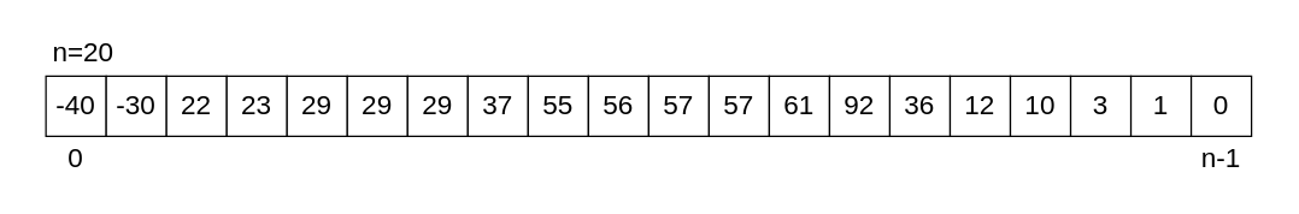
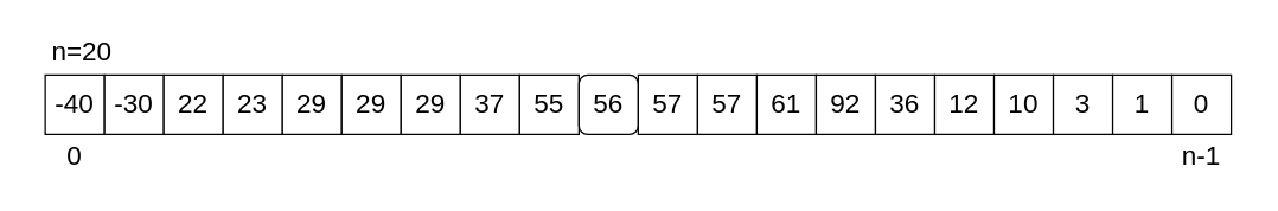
  <mxCell id="0" />
  <mxCell id="1" parent="0" />
  <mxCell id="2" value="&lt;font style=&quot;font-size: 18px&quot;&gt;-40&lt;/font&gt;" style="rounded=0;whiteSpace=wrap;html=1;" vertex="1" parent="1"><mxGeometry x="30" y="50" width="40" height="40" as="geometry" /></mxCell>
  <mxCell id="3" value="&lt;font style=&quot;font-size: 18px&quot;&gt;-30&lt;/font&gt;" style="rounded=0;whiteSpace=wrap;html=1;" vertex="1" parent="1"><mxGeometry x="70" y="50" width="40" height="40" as="geometry" /></mxCell>
  <mxCell id="4" value="&lt;font style=&quot;font-size: 18px&quot;&gt;22&lt;/font&gt;" style="rounded=0;whiteSpace=wrap;html=1;" vertex="1" parent="1"><mxGeometry x="110" y="50" width="40" height="40" as="geometry" /></mxCell>
  <mxCell id="5" value="&lt;font style=&quot;font-size: 18px&quot;&gt;23&lt;/font&gt;" style="rounded=0;whiteSpace=wrap;html=1;" vertex="1" parent="1"><mxGeometry x="150" y="50" width="40" height="40" as="geometry" /></mxCell>
  <mxCell id="6" value="&lt;font style=&quot;font-size: 18px&quot;&gt;29&lt;/font&gt;" style="rounded=0;whiteSpace=wrap;html=1;" vertex="1" parent="1"><mxGeometry x="190" y="50" width="40" height="40" as="geometry" /></mxCell>
  <mxCell id="7" value="&lt;font style=&quot;font-size: 18px&quot;&gt;29&lt;/font&gt;" style="rounded=0;whiteSpace=wrap;html=1;" vertex="1" parent="1"><mxGeometry x="230" y="50" width="40" height="40" as="geometry" /></mxCell>
  <mxCell id="8" value="&lt;font style=&quot;font-size: 18px&quot;&gt;29&lt;/font&gt;" style="rounded=0;whiteSpace=wrap;html=1;" vertex="1" parent="1"><mxGeometry x="270" y="50" width="40" height="40" as="geometry" /></mxCell>
  <mxCell id="9" value="&lt;font style=&quot;font-size: 18px&quot;&gt;37&lt;/font&gt;" style="rounded=0;whiteSpace=wrap;html=1;" vertex="1" parent="1"><mxGeometry x="310" y="50" width="40" height="40" as="geometry" /></mxCell>
  <mxCell id="10" value="&lt;font style=&quot;font-size: 18px&quot;&gt;55&lt;/font&gt;" style="rounded=0;whiteSpace=wrap;html=1;" vertex="1" parent="1"><mxGeometry x="350" y="50" width="40" height="40" as="geometry" /></mxCell>
- <mxCell id="11" value="&lt;font style=&quot;font-size: 18px&quot;&gt;56&lt;/font&gt;" style="rounded=0;whiteSpace=wrap;html=1;" vertex="1" parent="1"><mxGeometry x="390" y="50" width="40" height="40" as="geometry" /></mxCell>
+ <mxCell id="11" value="&lt;font style=&quot;font-size: 18px&quot;&gt;56&lt;/font&gt;" style="whiteSpace=wrap;html=1;rounded=1;" vertex="1" parent="1"><mxGeometry x="390" y="50" width="40" height="40" as="geometry" /></mxCell>
  <mxCell id="12" value="&lt;font style=&quot;font-size: 18px&quot;&gt;57&lt;/font&gt;" style="rounded=0;whiteSpace=wrap;html=1;" vertex="1" parent="1"><mxGeometry x="430" y="50" width="40" height="40" as="geometry" /></mxCell>
  <mxCell id="13" value="n-1" style="text;html=1;strokeColor=none;fillColor=none;align=center;verticalAlign=middle;whiteSpace=wrap;rounded=0;fontSize=18;" vertex="1" parent="1"><mxGeometry x="780" y="90" width="60" height="30" as="geometry" /></mxCell>
  <mxCell id="14" value="0" style="text;html=1;strokeColor=none;fillColor=none;align=center;verticalAlign=middle;whiteSpace=wrap;rounded=0;fontSize=18;" vertex="1" parent="1"><mxGeometry x="20" y="90" width="60" height="30" as="geometry" /></mxCell>
  <mxCell id="15" value="&lt;font style=&quot;font-size: 18px&quot;&gt;57&lt;/font&gt;" style="rounded=0;whiteSpace=wrap;html=1;" vertex="1" parent="1"><mxGeometry x="470" y="50" width="40" height="40" as="geometry" /></mxCell>
  <mxCell id="16" value="&lt;font style=&quot;font-size: 18px&quot;&gt;61&lt;/font&gt;" style="rounded=0;whiteSpace=wrap;html=1;" vertex="1" parent="1"><mxGeometry x="510" y="50" width="40" height="40" as="geometry" /></mxCell>
  <mxCell id="17" value="&lt;font style=&quot;font-size: 18px&quot;&gt;92&lt;/font&gt;" style="rounded=0;whiteSpace=wrap;html=1;" vertex="1" parent="1"><mxGeometry x="550" y="50" width="40" height="40" as="geometry" /></mxCell>
  <mxCell id="18" value="&lt;font style=&quot;font-size: 18px&quot;&gt;36&lt;/font&gt;" style="rounded=0;whiteSpace=wrap;html=1;" vertex="1" parent="1"><mxGeometry x="590" y="50" width="40" height="40" as="geometry" /></mxCell>
  <mxCell id="19" value="&lt;font style=&quot;font-size: 18px&quot;&gt;12&lt;/font&gt;" style="rounded=0;whiteSpace=wrap;html=1;" vertex="1" parent="1"><mxGeometry x="630" y="50" width="40" height="40" as="geometry" /></mxCell>
  <mxCell id="20" value="&lt;font style=&quot;font-size: 18px&quot;&gt;10&lt;/font&gt;" style="rounded=0;whiteSpace=wrap;html=1;" vertex="1" parent="1"><mxGeometry x="670" y="50" width="40" height="40" as="geometry" /></mxCell>
  <mxCell id="21" value="&lt;font style=&quot;font-size: 18px&quot;&gt;3&lt;/font&gt;" style="rounded=0;whiteSpace=wrap;html=1;" vertex="1" parent="1"><mxGeometry x="710" y="50" width="40" height="40" as="geometry" /></mxCell>
  <mxCell id="22" value="&lt;font style=&quot;font-size: 18px&quot;&gt;1&lt;/font&gt;" style="rounded=0;whiteSpace=wrap;html=1;" vertex="1" parent="1"><mxGeometry x="750" y="50" width="40" height="40" as="geometry" /></mxCell>
  <mxCell id="23" value="&lt;font style=&quot;font-size: 18px&quot;&gt;0&lt;/font&gt;" style="rounded=0;whiteSpace=wrap;html=1;" vertex="1" parent="1"><mxGeometry x="790" y="50" width="40" height="40" as="geometry" /></mxCell>
  <mxCell id="24" value="&lt;font style=&quot;font-size: 18px&quot;&gt;n=20&lt;/font&gt;" style="text;html=1;strokeColor=none;fillColor=none;align=center;verticalAlign=middle;whiteSpace=wrap;rounded=0;" vertex="1" parent="1"><mxGeometry x="20" y="20" width="70" height="30" as="geometry" /></mxCell>
